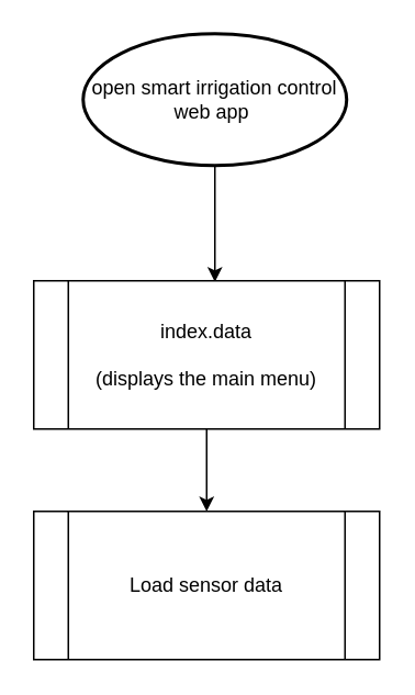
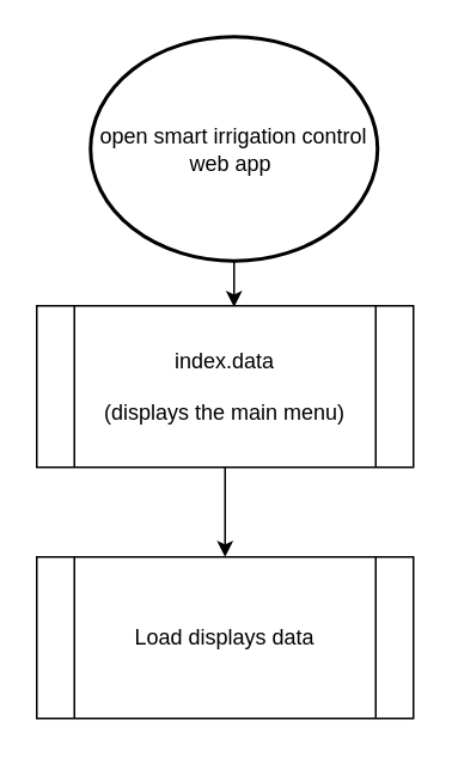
  <mxCell id="0" />
  <mxCell id="1" parent="0" />
- <mxCell id="2" value="open smart irrigation control web app&amp;nbsp;" style="strokeWidth=2;html=1;shape=mxgraph.flowchart.start_1;whiteSpace=wrap;" vertex="1" parent="1"><mxGeometry x="50" y="20" width="160" height="80" as="geometry" /></mxCell>
+ <mxCell id="2" value="open smart irrigation control web app&amp;nbsp;" style="strokeWidth=2;html=1;shape=mxgraph.flowchart.start_1;whiteSpace=wrap;" vertex="1" parent="1"><mxGeometry x="50" y="20" width="160" height="125" as="geometry" /></mxCell>
  <mxCell id="3" value="" style="endArrow=classic;html=1;rounded=0;" edge="1" parent="1" source="2"><mxGeometry width="50" height="50" relative="1" as="geometry"><mxPoint x="130" y="150" as="sourcePoint" /><mxPoint x="130" y="170.711" as="targetPoint" /></mxGeometry></mxCell>
  <mxCell id="4" style="edgeStyle=orthogonalEdgeStyle;rounded=0;orthogonalLoop=1;jettySize=auto;html=1;" edge="1" parent="1" source="5"><mxGeometry relative="1" as="geometry"><mxPoint x="125" y="310" as="targetPoint" /></mxGeometry></mxCell>
  <mxCell id="5" value="index.data&lt;div&gt;&lt;br&gt;&lt;/div&gt;&lt;div&gt;(displays the main menu)&lt;/div&gt;" style="shape=process;whiteSpace=wrap;html=1;backgroundOutline=1;" vertex="1" parent="1"><mxGeometry x="20" y="170" width="210" height="90" as="geometry" /></mxCell>
- <mxCell id="6" value="Load sensor data" style="shape=process;whiteSpace=wrap;html=1;backgroundOutline=1;" vertex="1" parent="1"><mxGeometry x="20" y="310" width="210" height="90" as="geometry" /></mxCell>
+ <mxCell id="6" value="Load displays data" style="shape=process;whiteSpace=wrap;html=1;backgroundOutline=1;" vertex="1" parent="1"><mxGeometry x="20" y="310" width="210" height="90" as="geometry" /></mxCell>
